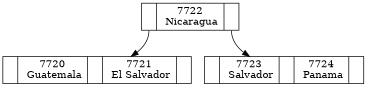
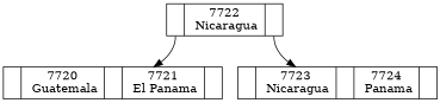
  digraph {
    style=invis
    node [shape=record]
    n1 [label="<7720>|<7722>7722\n Nicaragua|<7723>"]
-   n2 [label="|<7720>7720\n Guatemala||<7721>7721\n El Salvador|"]
-   n3 [label="|<7723>7723\n Salvador||<7724>7724\n Panama|"]
+   n2 [label="|<7720>7720\n Guatemala||<7721>7721\n El Panama|"]
+   n3 [label="|<7723>7723\n Nicaragua||<7724>7724\n Panama|"]
    n1 -> n2 [tailport=7720]
    n1 -> n3 [tailport=7723]
  }
